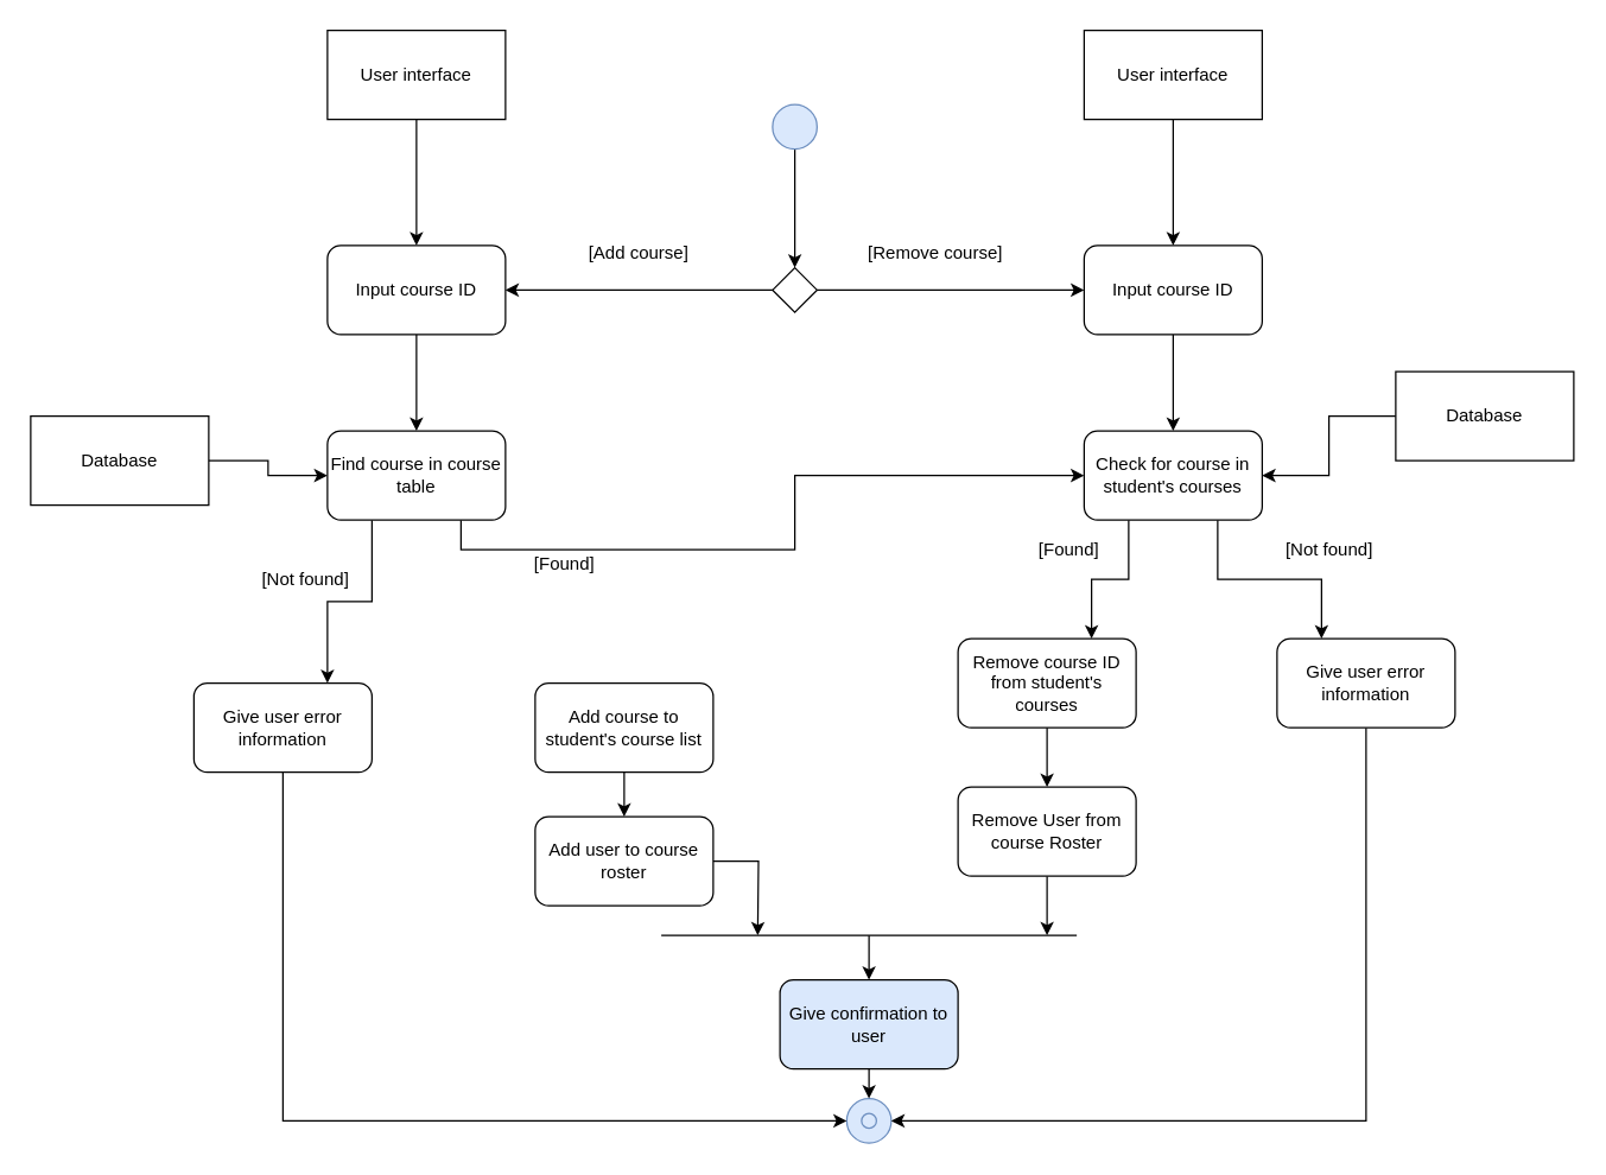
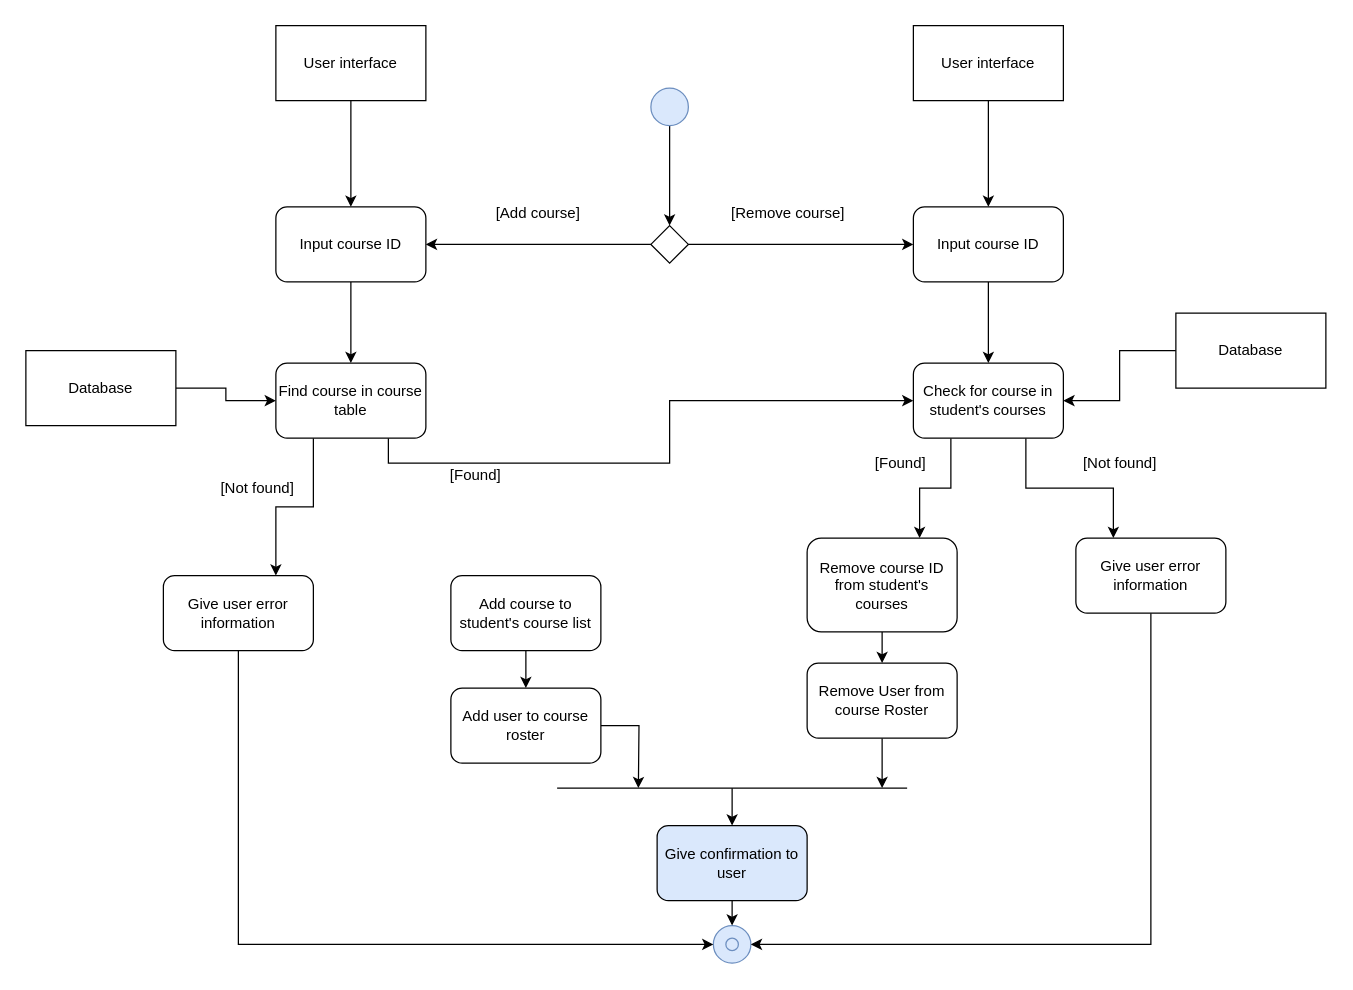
  <mxCell id="0" />
  <mxCell id="1" parent="0" />
  <mxCell id="2" style="edgeStyle=orthogonalEdgeStyle;rounded=0;orthogonalLoop=1;jettySize=auto;html=1;exitX=0.5;exitY=1;exitDx=0;exitDy=0;entryX=0.5;entryY=0;entryDx=0;entryDy=0;" parent="1" source="3" target="9" edge="1"><mxGeometry relative="1" as="geometry" /></mxCell>
  <mxCell id="3" value="" style="ellipse;whiteSpace=wrap;html=1;aspect=fixed;fillColor=#dae8fc;strokeColor=#6c8ebf;" parent="1" vertex="1"><mxGeometry x="520" y="70" width="30" height="30" as="geometry" /></mxCell>
  <mxCell id="4" value="" style="group" parent="1" vertex="1" connectable="0"><mxGeometry x="570" y="740" width="30" height="30" as="geometry" /></mxCell>
  <mxCell id="5" value="" style="ellipse;whiteSpace=wrap;html=1;aspect=fixed;fillColor=#dae8fc;strokeColor=#6c8ebf;" parent="4" vertex="1"><mxGeometry width="30" height="30" as="geometry" /></mxCell>
  <mxCell id="6" value="" style="ellipse;whiteSpace=wrap;html=1;aspect=fixed;fillColor=#dae8fc;strokeColor=#6c8ebf;" parent="4" vertex="1"><mxGeometry x="10" y="10" width="10" height="10" as="geometry" /></mxCell>
  <mxCell id="7" style="edgeStyle=orthogonalEdgeStyle;rounded=0;orthogonalLoop=1;jettySize=auto;html=1;exitX=0;exitY=0.5;exitDx=0;exitDy=0;entryX=1;entryY=0.5;entryDx=0;entryDy=0;" parent="1" source="9" target="13" edge="1"><mxGeometry relative="1" as="geometry"><mxPoint x="350" y="195" as="targetPoint" /></mxGeometry></mxCell>
  <mxCell id="8" style="edgeStyle=orthogonalEdgeStyle;rounded=0;orthogonalLoop=1;jettySize=auto;html=1;exitX=1;exitY=0.5;exitDx=0;exitDy=0;entryX=0;entryY=0.5;entryDx=0;entryDy=0;" parent="1" source="9" target="15" edge="1"><mxGeometry relative="1" as="geometry"><mxPoint x="720" y="195" as="targetPoint" /></mxGeometry></mxCell>
  <mxCell id="9" value="" style="rhombus;whiteSpace=wrap;html=1;" parent="1" vertex="1"><mxGeometry x="520" y="180" width="30" height="30" as="geometry" /></mxCell>
  <mxCell id="10" value="[Remove course]" style="text;html=1;strokeColor=none;fillColor=none;align=center;verticalAlign=middle;whiteSpace=wrap;rounded=0;" parent="1" vertex="1"><mxGeometry x="580" y="160" width="100" height="20" as="geometry" /></mxCell>
  <mxCell id="11" value="[Add course]" style="text;html=1;strokeColor=none;fillColor=none;align=center;verticalAlign=middle;whiteSpace=wrap;rounded=0;" parent="1" vertex="1"><mxGeometry x="390" y="160" width="80" height="20" as="geometry" /></mxCell>
  <mxCell id="12" style="edgeStyle=orthogonalEdgeStyle;rounded=0;orthogonalLoop=1;jettySize=auto;html=1;exitX=0.5;exitY=1;exitDx=0;exitDy=0;" parent="1" source="13" target="18" edge="1"><mxGeometry relative="1" as="geometry" /></mxCell>
  <mxCell id="13" value="Input course ID" style="rounded=1;whiteSpace=wrap;html=1;" parent="1" vertex="1"><mxGeometry x="220" y="165" width="120" height="60" as="geometry" /></mxCell>
  <mxCell id="14" style="edgeStyle=orthogonalEdgeStyle;rounded=0;orthogonalLoop=1;jettySize=auto;html=1;exitX=0.5;exitY=1;exitDx=0;exitDy=0;entryX=0.5;entryY=0;entryDx=0;entryDy=0;" parent="1" source="15" target="27" edge="1"><mxGeometry relative="1" as="geometry" /></mxCell>
  <mxCell id="15" value="Input course ID" style="rounded=1;whiteSpace=wrap;html=1;" parent="1" vertex="1"><mxGeometry x="730" y="165" width="120" height="60" as="geometry" /></mxCell>
  <mxCell id="16" style="edgeStyle=orthogonalEdgeStyle;rounded=0;orthogonalLoop=1;jettySize=auto;html=1;exitX=0.25;exitY=1;exitDx=0;exitDy=0;entryX=0.75;entryY=0;entryDx=0;entryDy=0;" parent="1" source="18" target="31" edge="1"><mxGeometry relative="1" as="geometry" /></mxCell>
  <mxCell id="17" style="edgeStyle=orthogonalEdgeStyle;rounded=0;orthogonalLoop=1;jettySize=auto;html=1;exitX=0.75;exitY=1;exitDx=0;exitDy=0;" parent="1" source="18" target="27" edge="1"><mxGeometry relative="1" as="geometry" /></mxCell>
  <mxCell id="18" value="Find course in course table" style="rounded=1;whiteSpace=wrap;html=1;" parent="1" vertex="1"><mxGeometry x="220" y="290" width="120" height="60" as="geometry" /></mxCell>
  <mxCell id="19" style="edgeStyle=orthogonalEdgeStyle;rounded=0;orthogonalLoop=1;jettySize=auto;html=1;exitX=0.5;exitY=1;exitDx=0;exitDy=0;entryX=0.5;entryY=0;entryDx=0;entryDy=0;" parent="1" source="20" edge="1" target="46"><mxGeometry relative="1" as="geometry"><mxPoint x="460" y="570" as="targetPoint" /><Array as="points" /></mxGeometry></mxCell>
  <mxCell id="20" value="Add course to student's course list" style="rounded=1;whiteSpace=wrap;html=1;" parent="1" vertex="1"><mxGeometry x="360" y="460" width="120" height="60" as="geometry" /></mxCell>
  <mxCell id="21" value="" style="endArrow=none;html=1;" parent="1" edge="1"><mxGeometry width="50" height="50" relative="1" as="geometry"><mxPoint x="445" y="630" as="sourcePoint" /><mxPoint x="725" y="630" as="targetPoint" /></mxGeometry></mxCell>
  <mxCell id="22" style="edgeStyle=orthogonalEdgeStyle;rounded=0;orthogonalLoop=1;jettySize=auto;html=1;exitX=0.5;exitY=1;exitDx=0;exitDy=0;entryX=0.5;entryY=0;entryDx=0;entryDy=0;" parent="1" source="23" target="5" edge="1"><mxGeometry relative="1" as="geometry" /></mxCell>
  <mxCell id="23" value="Give confirmation to user" style="rounded=1;whiteSpace=wrap;html=1;fillColor=#dae8fc;" parent="1" vertex="1"><mxGeometry x="525" y="660" width="120" height="60" as="geometry" /></mxCell>
  <mxCell id="24" value="" style="endArrow=classic;html=1;entryX=0.5;entryY=0;entryDx=0;entryDy=0;" parent="1" target="23" edge="1"><mxGeometry width="50" height="50" relative="1" as="geometry"><mxPoint x="585" y="630" as="sourcePoint" /><mxPoint x="570" y="390" as="targetPoint" /></mxGeometry></mxCell>
  <mxCell id="25" style="edgeStyle=orthogonalEdgeStyle;rounded=0;orthogonalLoop=1;jettySize=auto;html=1;exitX=0.25;exitY=1;exitDx=0;exitDy=0;entryX=0.75;entryY=0;entryDx=0;entryDy=0;" parent="1" source="27" target="34" edge="1"><mxGeometry relative="1" as="geometry" /></mxCell>
  <mxCell id="26" style="edgeStyle=orthogonalEdgeStyle;rounded=0;orthogonalLoop=1;jettySize=auto;html=1;exitX=0.75;exitY=1;exitDx=0;exitDy=0;entryX=0.25;entryY=0;entryDx=0;entryDy=0;" parent="1" source="27" target="36" edge="1"><mxGeometry relative="1" as="geometry" /></mxCell>
  <mxCell id="27" value="Check for course in student's courses" style="rounded=1;whiteSpace=wrap;html=1;" parent="1" vertex="1"><mxGeometry x="730" y="290" width="120" height="60" as="geometry" /></mxCell>
  <mxCell id="28" value="[Found]" style="text;html=1;strokeColor=none;fillColor=none;align=center;verticalAlign=middle;whiteSpace=wrap;rounded=0;" parent="1" vertex="1"><mxGeometry x="360" y="370" width="40" height="20" as="geometry" /></mxCell>
  <mxCell id="29" value="[Not found]" style="text;html=1;align=center;verticalAlign=middle;resizable=0;points=[];autosize=1;" parent="1" vertex="1"><mxGeometry x="170" y="380" width="70" height="20" as="geometry" /></mxCell>
  <mxCell id="30" style="edgeStyle=orthogonalEdgeStyle;rounded=0;orthogonalLoop=1;jettySize=auto;html=1;exitX=0.5;exitY=1;exitDx=0;exitDy=0;entryX=0;entryY=0.5;entryDx=0;entryDy=0;" parent="1" source="31" target="5" edge="1"><mxGeometry relative="1" as="geometry" /></mxCell>
  <mxCell id="31" value="Give user error information" style="rounded=1;whiteSpace=wrap;html=1;" parent="1" vertex="1"><mxGeometry x="130" y="460" width="120" height="60" as="geometry" /></mxCell>
  <mxCell id="32" value="[Not found]" style="text;html=1;align=center;verticalAlign=middle;resizable=0;points=[];autosize=1;" parent="1" vertex="1"><mxGeometry x="860" y="360" width="70" height="20" as="geometry" /></mxCell>
  <mxCell id="33" value="[Found]" style="text;html=1;strokeColor=none;fillColor=none;align=center;verticalAlign=middle;whiteSpace=wrap;rounded=0;" parent="1" vertex="1"><mxGeometry x="700" y="360" width="40" height="20" as="geometry" /></mxCell>
- <mxCell id="34" value="Remove course ID from student's courses" style="rounded=1;whiteSpace=wrap;html=1;" parent="1" vertex="1"><mxGeometry x="645" y="430" width="120" height="60" as="geometry" /></mxCell>
+ <mxCell id="34" value="Remove course ID from student's courses" style="rounded=1;whiteSpace=wrap;html=1;" parent="1" vertex="1"><mxGeometry x="645" y="430" width="120" height="75" as="geometry" /></mxCell>
  <mxCell id="35" style="edgeStyle=orthogonalEdgeStyle;rounded=0;orthogonalLoop=1;jettySize=auto;html=1;exitX=0.5;exitY=1;exitDx=0;exitDy=0;entryX=1;entryY=0.5;entryDx=0;entryDy=0;" parent="1" source="36" target="5" edge="1"><mxGeometry relative="1" as="geometry" /></mxCell>
  <mxCell id="36" value="Give user error information" style="rounded=1;whiteSpace=wrap;html=1;" parent="1" vertex="1"><mxGeometry x="860" y="430" width="120" height="60" as="geometry" /></mxCell>
  <mxCell id="37" style="edgeStyle=orthogonalEdgeStyle;rounded=0;orthogonalLoop=1;jettySize=auto;html=1;exitX=0;exitY=0.5;exitDx=0;exitDy=0;entryX=1;entryY=0.5;entryDx=0;entryDy=0;" parent="1" source="38" target="27" edge="1"><mxGeometry relative="1" as="geometry" /></mxCell>
  <mxCell id="38" value="Database" style="rounded=0;whiteSpace=wrap;html=1;" parent="1" vertex="1"><mxGeometry x="940" y="250" width="120" height="60" as="geometry" /></mxCell>
  <mxCell id="39" style="edgeStyle=orthogonalEdgeStyle;rounded=0;orthogonalLoop=1;jettySize=auto;html=1;exitX=0.5;exitY=1;exitDx=0;exitDy=0;entryX=0.5;entryY=0;entryDx=0;entryDy=0;" parent="1" source="40" target="13" edge="1"><mxGeometry relative="1" as="geometry" /></mxCell>
  <mxCell id="40" value="User interface" style="rounded=0;whiteSpace=wrap;html=1;" parent="1" vertex="1"><mxGeometry x="220" y="20" width="120" height="60" as="geometry" /></mxCell>
  <mxCell id="41" style="edgeStyle=orthogonalEdgeStyle;rounded=0;orthogonalLoop=1;jettySize=auto;html=1;exitX=0.5;exitY=1;exitDx=0;exitDy=0;entryX=0.5;entryY=0;entryDx=0;entryDy=0;" parent="1" source="42" target="15" edge="1"><mxGeometry relative="1" as="geometry" /></mxCell>
  <mxCell id="42" value="User interface" style="rounded=0;whiteSpace=wrap;html=1;" parent="1" vertex="1"><mxGeometry x="730" y="20" width="120" height="60" as="geometry" /></mxCell>
  <mxCell id="43" style="edgeStyle=orthogonalEdgeStyle;rounded=0;orthogonalLoop=1;jettySize=auto;html=1;exitX=1;exitY=0.5;exitDx=0;exitDy=0;entryX=0;entryY=0.5;entryDx=0;entryDy=0;" parent="1" source="44" target="18" edge="1"><mxGeometry relative="1" as="geometry" /></mxCell>
  <mxCell id="44" value="Database" style="rounded=0;whiteSpace=wrap;html=1;" parent="1" vertex="1"><mxGeometry x="20" y="280" width="120" height="60" as="geometry" /></mxCell>
  <mxCell id="45" style="edgeStyle=orthogonalEdgeStyle;rounded=0;orthogonalLoop=1;jettySize=auto;html=1;" edge="1" parent="1" source="46"><mxGeometry relative="1" as="geometry"><mxPoint x="510" y="630" as="targetPoint" /></mxGeometry></mxCell>
  <mxCell id="46" value="Add user to course roster" style="rounded=1;whiteSpace=wrap;html=1;" vertex="1" parent="1"><mxGeometry x="360" y="550" width="120" height="60" as="geometry" /></mxCell>
  <mxCell id="47" value="" style="endArrow=classic;html=1;exitX=0.5;exitY=1;exitDx=0;exitDy=0;" edge="1" parent="1" source="34"><mxGeometry width="50" height="50" relative="1" as="geometry"><mxPoint x="660" y="590" as="sourcePoint" /><mxPoint x="705" y="530" as="targetPoint" /></mxGeometry></mxCell>
  <mxCell id="48" style="edgeStyle=orthogonalEdgeStyle;rounded=0;orthogonalLoop=1;jettySize=auto;html=1;" edge="1" parent="1" source="49"><mxGeometry relative="1" as="geometry"><mxPoint x="705" y="630" as="targetPoint" /></mxGeometry></mxCell>
  <mxCell id="49" value="Remove User from course Roster" style="rounded=1;whiteSpace=wrap;html=1;" vertex="1" parent="1"><mxGeometry x="645" y="530" width="120" height="60" as="geometry" /></mxCell>
